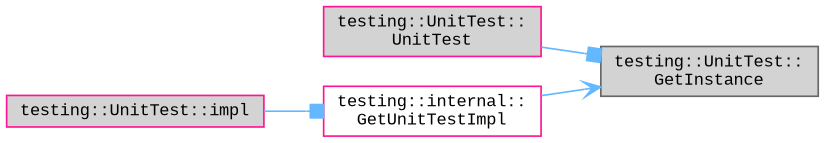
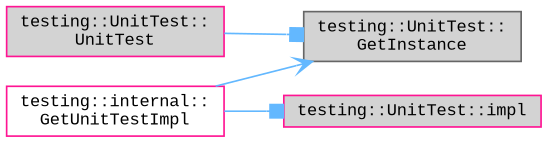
  digraph {
    fontname="Liberation Mono"
    rankdir=LR
    node [color=deeppink fillcolor=lightgrey fontname="Liberation Mono" fontsize=10 shape=box style=filled]
    edge [arrowhead=box color=steelblue1 fontname="Liberation Mono" fontsize=10 labelfontname=Helvetica labelfontsize=10 style=solid]
    n1 [fillcolor=white fontcolor=black height=0.2 label="testing::internal::\lGetUnitTestImpl" width=0.4]
    n2 [color=gray40 height=0.2 label="testing::UnitTest::\lGetInstance" width=0.4]
    n3 [height=0.2 label="testing::UnitTest::impl" width=0.4]
    n4 [height=0.2 label="testing::UnitTest::\lUnitTest" width=0.4]
    n1 -> n2 [arrowhead=vee]
-   n3 -> n1
+   n1 -> n3
    n4 -> n2
  }
